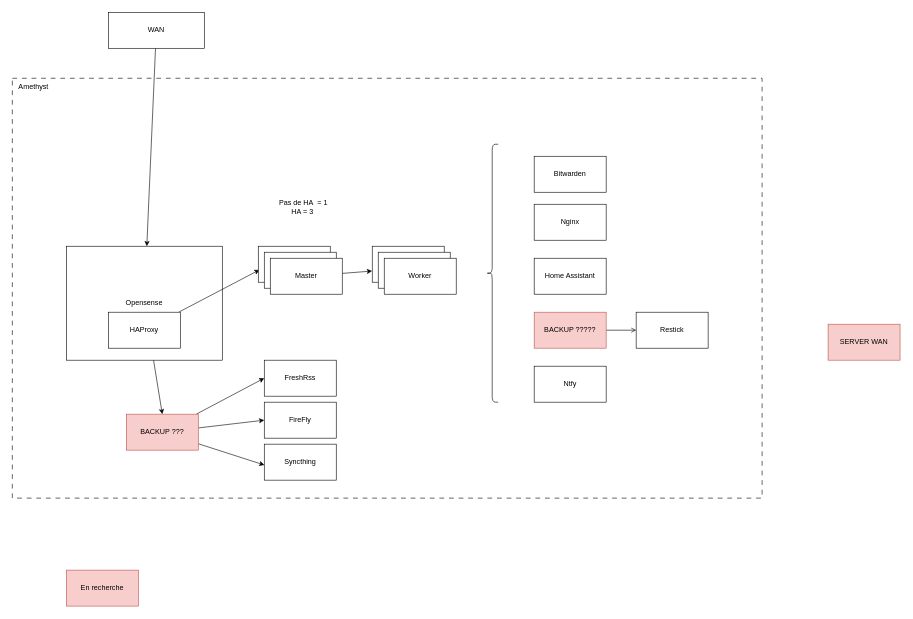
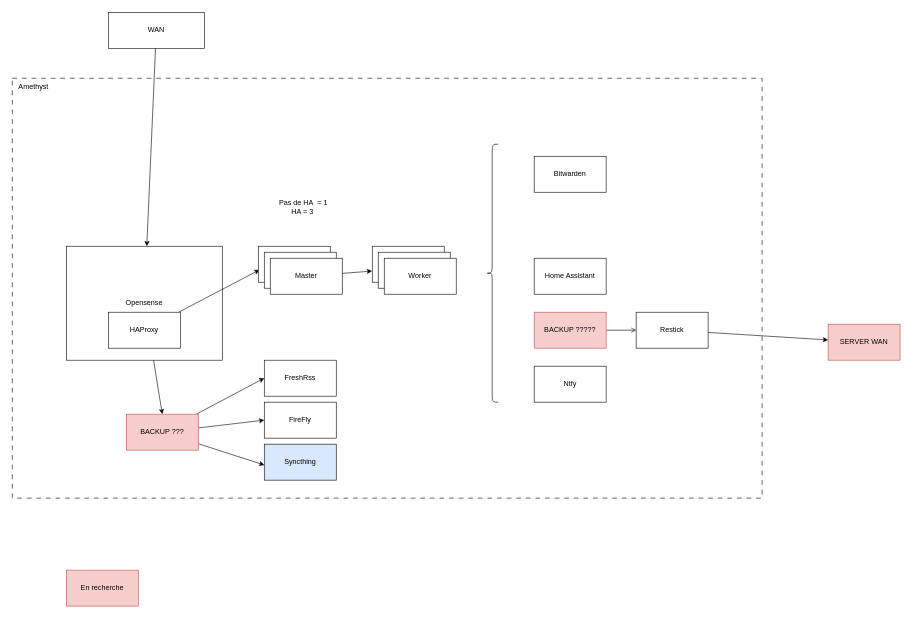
  <mxCell id="0" />
  <mxCell id="1" parent="0" />
  <mxCell id="2" value="" style="whiteSpace=wrap;html=1;fillColor=none;dashed=1;dashPattern=8 8;" parent="1" vertex="1"><mxGeometry x="20" y="130" width="1250" height="700" as="geometry" /></mxCell>
  <mxCell id="3" style="edgeStyle=none;html=1;entryX=0.5;entryY=0;entryDx=0;entryDy=0;" parent="1" source="4" target="33" edge="1"><mxGeometry relative="1" as="geometry" /></mxCell>
  <mxCell id="4" value="Opensense" style="whiteSpace=wrap;html=1;" parent="1" vertex="1"><mxGeometry x="110" y="410" width="260" height="190" as="geometry" /></mxCell>
  <mxCell id="5" style="edgeStyle=none;html=1;entryX=0.017;entryY=0.657;entryDx=0;entryDy=0;entryPerimeter=0;" parent="1" source="6" target="9" edge="1"><mxGeometry relative="1" as="geometry" /></mxCell>
  <mxCell id="6" value="HAProxy" style="whiteSpace=wrap;html=1;" parent="1" vertex="1"><mxGeometry x="180" y="520" width="120" height="60" as="geometry" /></mxCell>
  <mxCell id="7" style="edgeStyle=none;html=1;" parent="1" source="8" target="4" edge="1"><mxGeometry relative="1" as="geometry" /></mxCell>
  <mxCell id="8" value="WAN" style="whiteSpace=wrap;html=1;" parent="1" vertex="1"><mxGeometry x="180" y="20" width="160" height="60" as="geometry" /></mxCell>
  <mxCell id="9" value="Master" style="whiteSpace=wrap;html=1;" parent="1" vertex="1"><mxGeometry x="430" y="410" width="120" height="60" as="geometry" /></mxCell>
  <mxCell id="10" value="Master" style="whiteSpace=wrap;html=1;" parent="1" vertex="1"><mxGeometry x="440" y="420" width="120" height="60" as="geometry" /></mxCell>
  <mxCell id="11" style="edgeStyle=none;html=1;entryX=-0.002;entryY=0.69;entryDx=0;entryDy=0;entryPerimeter=0;" parent="1" source="12" target="13" edge="1"><mxGeometry relative="1" as="geometry" /></mxCell>
  <mxCell id="12" value="Master" style="whiteSpace=wrap;html=1;" parent="1" vertex="1"><mxGeometry x="450" y="430" width="120" height="60" as="geometry" /></mxCell>
  <mxCell id="13" value="Worker" style="whiteSpace=wrap;html=1;" parent="1" vertex="1"><mxGeometry x="620" y="410" width="120" height="60" as="geometry" /></mxCell>
  <mxCell id="14" value="Worker" style="whiteSpace=wrap;html=1;" parent="1" vertex="1"><mxGeometry x="630" y="420" width="120" height="60" as="geometry" /></mxCell>
  <mxCell id="15" value="Worker" style="whiteSpace=wrap;html=1;" parent="1" vertex="1"><mxGeometry x="640" y="430" width="120" height="60" as="geometry" /></mxCell>
- <mxCell id="16" value="Nginx" style="whiteSpace=wrap;html=1;" parent="1" vertex="1"><mxGeometry x="890" y="340" width="120" height="60" as="geometry" /></mxCell>
  <mxCell id="17" value="FreshRss" style="whiteSpace=wrap;html=1;" parent="1" vertex="1"><mxGeometry x="440" y="600" width="120" height="60" as="geometry" /></mxCell>
  <mxCell id="18" value="FireFly" style="whiteSpace=wrap;html=1;" parent="1" vertex="1"><mxGeometry x="440" y="670" width="120" height="60" as="geometry" /></mxCell>
  <mxCell id="19" value="Bitwarden" style="whiteSpace=wrap;html=1;" parent="1" vertex="1"><mxGeometry x="890" y="260" width="120" height="60" as="geometry" /></mxCell>
- <mxCell id="20" value="Syncthing" style="whiteSpace=wrap;html=1;" parent="1" vertex="1"><mxGeometry x="440" y="740" width="120" height="60" as="geometry" /></mxCell>
+ <mxCell id="20" value="Syncthing" style="whiteSpace=wrap;html=1;fillColor=#dae8fc;" parent="1" vertex="1"><mxGeometry x="440" y="740" width="120" height="60" as="geometry" /></mxCell>
  <mxCell id="21" value="" style="shape=curlyBracket;whiteSpace=wrap;html=1;rounded=1;labelPosition=left;verticalLabelPosition=middle;align=right;verticalAlign=middle;" parent="1" vertex="1"><mxGeometry x="810" y="240" width="20" height="430" as="geometry" /></mxCell>
  <mxCell id="22" value="Home Assistant" style="whiteSpace=wrap;html=1;" parent="1" vertex="1"><mxGeometry x="890" y="430" width="120" height="60" as="geometry" /></mxCell>
  <mxCell id="23" style="edgeStyle=none;html=1;entryX=0;entryY=0.5;entryDx=0;entryDy=0;endArrow=open;" parent="1" source="24" target="26" edge="1"><mxGeometry relative="1" as="geometry" /></mxCell>
  <mxCell id="24" value="BACKUP ?????" style="whiteSpace=wrap;html=1;fillColor=#f8cecc;strokeColor=#b85450;" parent="1" vertex="1"><mxGeometry x="890" y="520" width="120" height="60" as="geometry" /></mxCell>
+ <mxCell id="25" style="edgeStyle=none;html=1;" parent="1" source="26" target="35" edge="1"><mxGeometry relative="1" as="geometry" /></mxCell>
  <mxCell id="26" value="Restick" style="whiteSpace=wrap;html=1;" parent="1" vertex="1"><mxGeometry x="1060" y="520" width="120" height="60" as="geometry" /></mxCell>
  <mxCell id="27" value="Amethyst" style="text;html=1;align=center;verticalAlign=middle;resizable=0;points=[];autosize=1;strokeColor=none;fillColor=none;dashed=1;dashPattern=8 8;" parent="1" vertex="1"><mxGeometry x="20" y="130" width="70" height="30" as="geometry" /></mxCell>
  <mxCell id="28" value="Pas de HA&amp;nbsp; = 1&lt;br&gt;HA = 3&amp;nbsp;" style="text;html=1;align=center;verticalAlign=middle;resizable=0;points=[];autosize=1;strokeColor=none;fillColor=none;dashed=1;dashPattern=8 8;" parent="1" vertex="1"><mxGeometry x="455" y="325" width="100" height="40" as="geometry" /></mxCell>
  <mxCell id="29" value="Ntfy" style="whiteSpace=wrap;html=1;" parent="1" vertex="1"><mxGeometry x="890" y="610" width="120" height="60" as="geometry" /></mxCell>
  <mxCell id="30" style="edgeStyle=none;html=1;entryX=0;entryY=0.5;entryDx=0;entryDy=0;" parent="1" source="33" target="17" edge="1"><mxGeometry relative="1" as="geometry" /></mxCell>
  <mxCell id="31" style="edgeStyle=none;html=1;entryX=0;entryY=0.5;entryDx=0;entryDy=0;" parent="1" source="33" target="18" edge="1"><mxGeometry relative="1" as="geometry" /></mxCell>
  <mxCell id="32" style="edgeStyle=none;html=1;entryX=0.002;entryY=0.58;entryDx=0;entryDy=0;entryPerimeter=0;" parent="1" source="33" target="20" edge="1"><mxGeometry relative="1" as="geometry" /></mxCell>
  <mxCell id="33" value="BACKUP ???" style="whiteSpace=wrap;html=1;fillColor=#f8cecc;strokeColor=#b85450;" parent="1" vertex="1"><mxGeometry x="210" y="690" width="120" height="60" as="geometry" /></mxCell>
  <mxCell id="34" value="En recherche" style="whiteSpace=wrap;html=1;fillColor=#f8cecc;strokeColor=#b85450;" parent="1" vertex="1"><mxGeometry x="110" y="950" width="120" height="60" as="geometry" /></mxCell>
  <mxCell id="35" value="SERVER WAN" style="whiteSpace=wrap;html=1;fillColor=#f8cecc;strokeColor=#b85450;" parent="1" vertex="1"><mxGeometry x="1380" y="540" width="120" height="60" as="geometry" /></mxCell>
